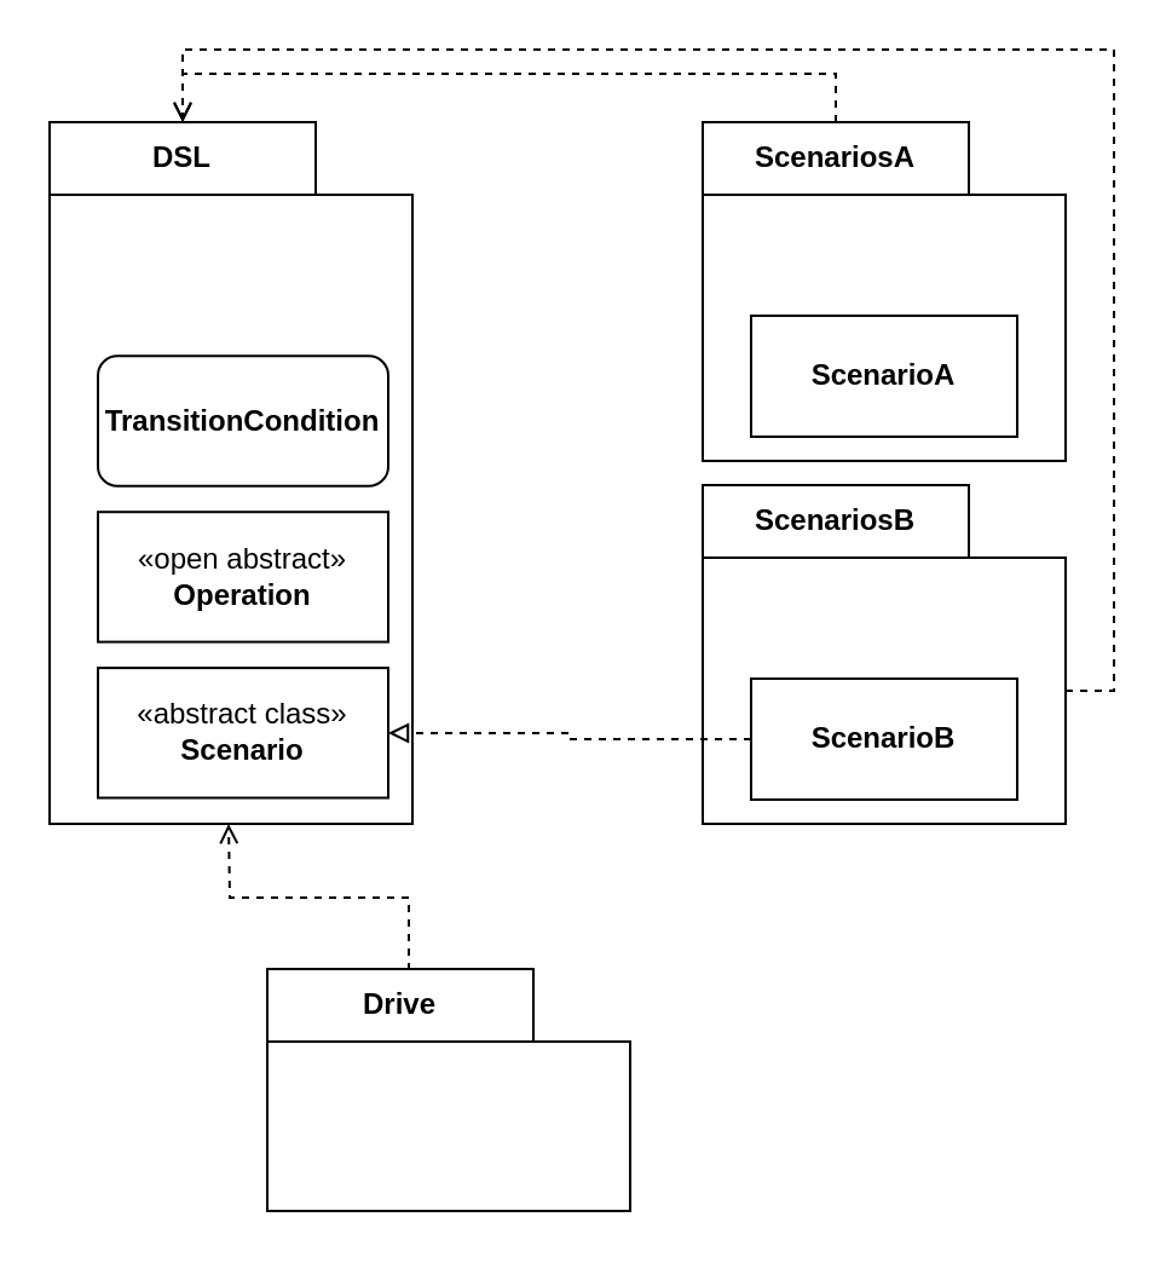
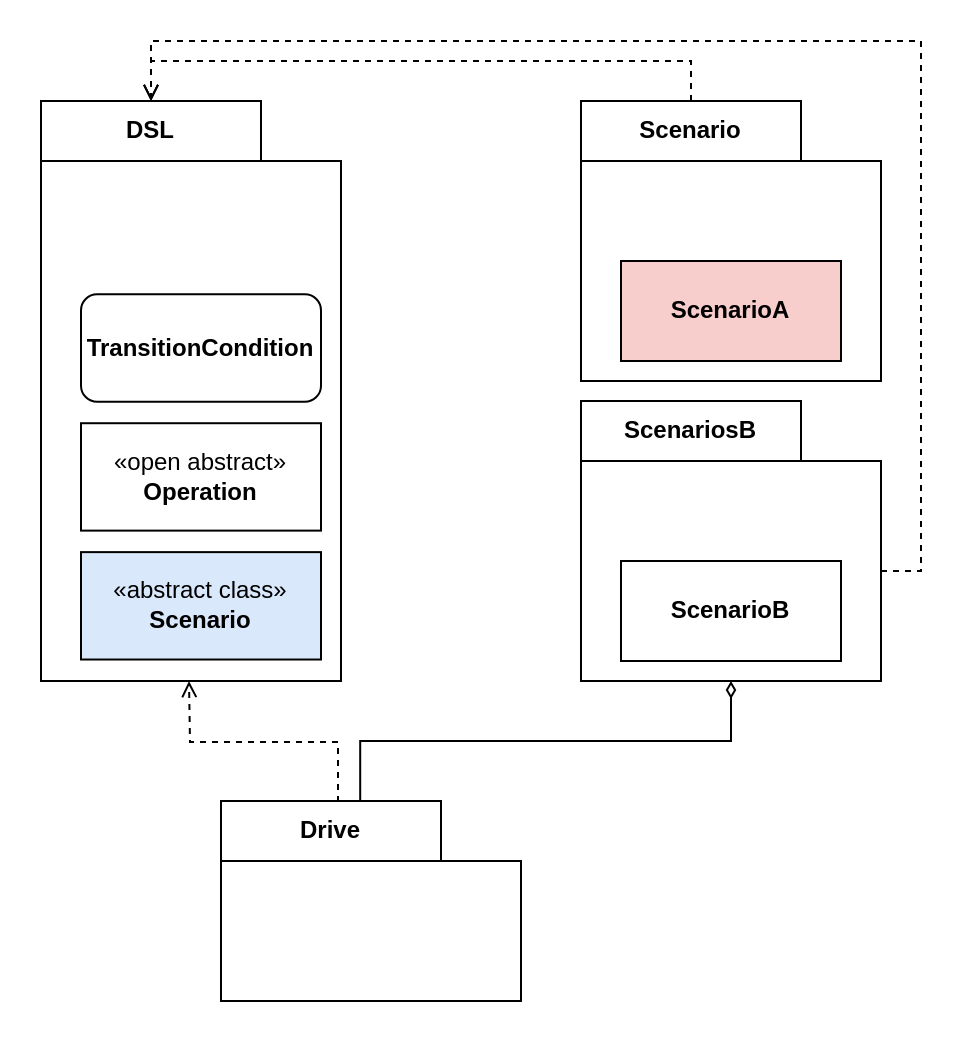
  <mxCell id="0" />
  <mxCell id="1" parent="0" />
  <mxCell id="2" value="DSL" style="shape=folder;fontStyle=1;tabWidth=110;tabHeight=30;tabPosition=left;html=1;boundedLbl=1;labelInHeader=1;container=1;collapsible=0;whiteSpace=wrap;" vertex="1" parent="1"><mxGeometry x="20" y="50" width="150" height="290" as="geometry" /></mxCell>
  <mxCell id="3" value="" style="html=1;strokeColor=none;resizeWidth=1;resizeHeight=1;fillColor=none;part=1;connectable=0;allowArrows=0;deletable=0;whiteSpace=wrap;" vertex="1" parent="2"><mxGeometry width="150" height="203.0" relative="1" as="geometry"><mxPoint y="30" as="offset" /></mxGeometry></mxCell>
- <mxCell id="4" value="«abstract class»&lt;br&gt;&lt;b&gt;Scenario&lt;/b&gt;" style="html=1;whiteSpace=wrap;" vertex="1" parent="2"><mxGeometry x="20" y="225.56" width="120" height="53.7" as="geometry" /></mxCell>
+ <mxCell id="4" value="«abstract class»&lt;br&gt;&lt;b&gt;Scenario&lt;/b&gt;" style="html=1;whiteSpace=wrap;fillColor=#dae8fc;" vertex="1" parent="2"><mxGeometry x="20" y="225.56" width="120" height="53.7" as="geometry" /></mxCell>
  <mxCell id="5" value="«open abstract»&lt;br&gt;&lt;b&gt;Operation&lt;/b&gt;" style="html=1;whiteSpace=wrap;" vertex="1" parent="2"><mxGeometry x="20" y="161.11" width="120" height="53.7" as="geometry" /></mxCell>
  <mxCell id="6" value="&lt;b&gt;TransitionCondition&lt;/b&gt;" style="html=1;whiteSpace=wrap;rounded=1;" vertex="1" parent="2"><mxGeometry x="20" y="96.67" width="120" height="53.7" as="geometry" /></mxCell>
- <mxCell id="7" value="ScenariosA" style="shape=folder;fontStyle=1;tabWidth=110;tabHeight=30;tabPosition=left;html=1;boundedLbl=1;labelInHeader=1;container=1;collapsible=0;whiteSpace=wrap;" vertex="1" parent="1"><mxGeometry x="290" y="50" width="150" height="140" as="geometry" /></mxCell>
+ <mxCell id="7" value="Scenario" style="shape=folder;fontStyle=1;tabWidth=110;tabHeight=30;tabPosition=left;html=1;boundedLbl=1;labelInHeader=1;container=1;collapsible=0;whiteSpace=wrap;" vertex="1" parent="1"><mxGeometry x="290" y="50" width="150" height="140" as="geometry" /></mxCell>
  <mxCell id="8" value="" style="html=1;strokeColor=none;resizeWidth=1;resizeHeight=1;fillColor=none;part=1;connectable=0;allowArrows=0;deletable=0;whiteSpace=wrap;" vertex="1" parent="7"><mxGeometry width="150" height="98" relative="1" as="geometry"><mxPoint y="30" as="offset" /></mxGeometry></mxCell>
- <mxCell id="9" value="&lt;b&gt;ScenarioA&lt;br&gt;&lt;/b&gt;" style="html=1;whiteSpace=wrap;" vertex="1" parent="7"><mxGeometry x="20" y="80" width="110" height="50" as="geometry" /></mxCell>
+ <mxCell id="9" value="&lt;b&gt;ScenarioA&lt;br&gt;&lt;/b&gt;" style="html=1;whiteSpace=wrap;fillColor=#f8cecc;" vertex="1" parent="7"><mxGeometry x="20" y="80" width="110" height="50" as="geometry" /></mxCell>
  <mxCell id="10" value="Drive" style="shape=folder;fontStyle=1;tabWidth=110;tabHeight=30;tabPosition=left;html=1;boundedLbl=1;labelInHeader=1;container=1;collapsible=0;whiteSpace=wrap;" vertex="1" parent="1"><mxGeometry x="110" y="400" width="150" height="100" as="geometry" /></mxCell>
  <mxCell id="11" value="" style="html=1;strokeColor=none;resizeWidth=1;resizeHeight=1;fillColor=none;part=1;connectable=0;allowArrows=0;deletable=0;whiteSpace=wrap;" vertex="1" parent="10"><mxGeometry width="150" height="70" relative="1" as="geometry"><mxPoint y="30" as="offset" /></mxGeometry></mxCell>
  <mxCell id="12" value="ScenariosB" style="shape=folder;fontStyle=1;tabWidth=110;tabHeight=30;tabPosition=left;html=1;boundedLbl=1;labelInHeader=1;container=1;collapsible=0;whiteSpace=wrap;" vertex="1" parent="1"><mxGeometry x="290" y="200" width="150" height="140" as="geometry" /></mxCell>
  <mxCell id="13" value="" style="html=1;strokeColor=none;resizeWidth=1;resizeHeight=1;fillColor=none;part=1;connectable=0;allowArrows=0;deletable=0;whiteSpace=wrap;" vertex="1" parent="12"><mxGeometry width="150" height="98" relative="1" as="geometry"><mxPoint y="30" as="offset" /></mxGeometry></mxCell>
  <mxCell id="14" value="&lt;b&gt;ScenarioB&lt;/b&gt;" style="html=1;whiteSpace=wrap;" vertex="1" parent="12"><mxGeometry x="20" y="80" width="110" height="50" as="geometry" /></mxCell>
  <mxCell id="15" style="edgeStyle=orthogonalEdgeStyle;rounded=0;orthogonalLoop=1;jettySize=auto;html=1;exitX=0.39;exitY=0.005;exitDx=0;exitDy=0;exitPerimeter=0;entryX=0.46;entryY=1.01;entryDx=0;entryDy=0;entryPerimeter=0;dashed=1;endArrow=open;endFill=0;" edge="1" parent="1" source="10"><mxGeometry relative="1" as="geometry"><mxPoint x="170" y="397.1" as="sourcePoint" /><mxPoint x="94" y="340" as="targetPoint" /></mxGeometry></mxCell>
  <mxCell id="16" style="edgeStyle=orthogonalEdgeStyle;rounded=0;orthogonalLoop=1;jettySize=auto;html=1;exitX=0;exitY=0;exitDx=55;exitDy=0;exitPerimeter=0;entryX=0;entryY=0;entryDx=55;entryDy=0;entryPerimeter=0;dashed=1;endArrow=open;endFill=0;" edge="1" parent="1" source="7" target="2"><mxGeometry relative="1" as="geometry" /></mxCell>
  <mxCell id="17" style="edgeStyle=orthogonalEdgeStyle;rounded=0;orthogonalLoop=1;jettySize=auto;html=1;exitX=0;exitY=0;exitDx=150;exitDy=85;exitPerimeter=0;entryX=0;entryY=0;entryDx=55;entryDy=0;entryPerimeter=0;dashed=1;endArrow=open;endFill=0;" edge="1" parent="1" source="12" target="2"><mxGeometry relative="1" as="geometry"><Array as="points"><mxPoint x="460" y="285" /><mxPoint x="460" y="20" /><mxPoint x="75" y="20" /></Array></mxGeometry></mxCell>
- <mxCell id="18" style="edgeStyle=orthogonalEdgeStyle;rounded=0;orthogonalLoop=1;jettySize=auto;html=1;exitX=0;exitY=0.5;exitDx=0;exitDy=0;dashed=1;endArrow=block;endFill=0;" edge="1" parent="1" source="14" target="4"><mxGeometry relative="1" as="geometry" /></mxCell>
+ <mxCell id="19" style="edgeStyle=orthogonalEdgeStyle;rounded=0;orthogonalLoop=1;jettySize=auto;html=1;exitX=0.464;exitY=-0.001;exitDx=0;exitDy=0;exitPerimeter=0;entryX=0.5;entryY=1;entryDx=0;entryDy=0;entryPerimeter=0;endArrow=diamondThin;endFill=0;" edge="1" parent="1" source="10" target="12"><mxGeometry relative="1" as="geometry" /></mxCell>
